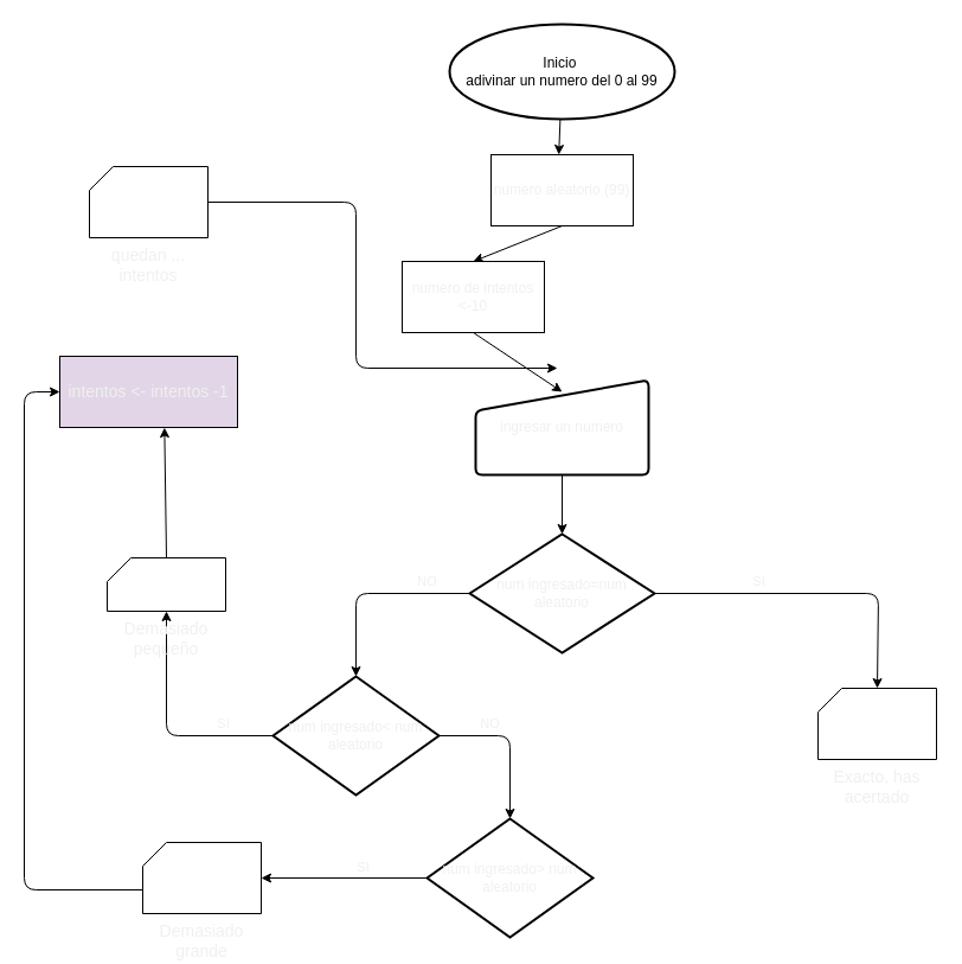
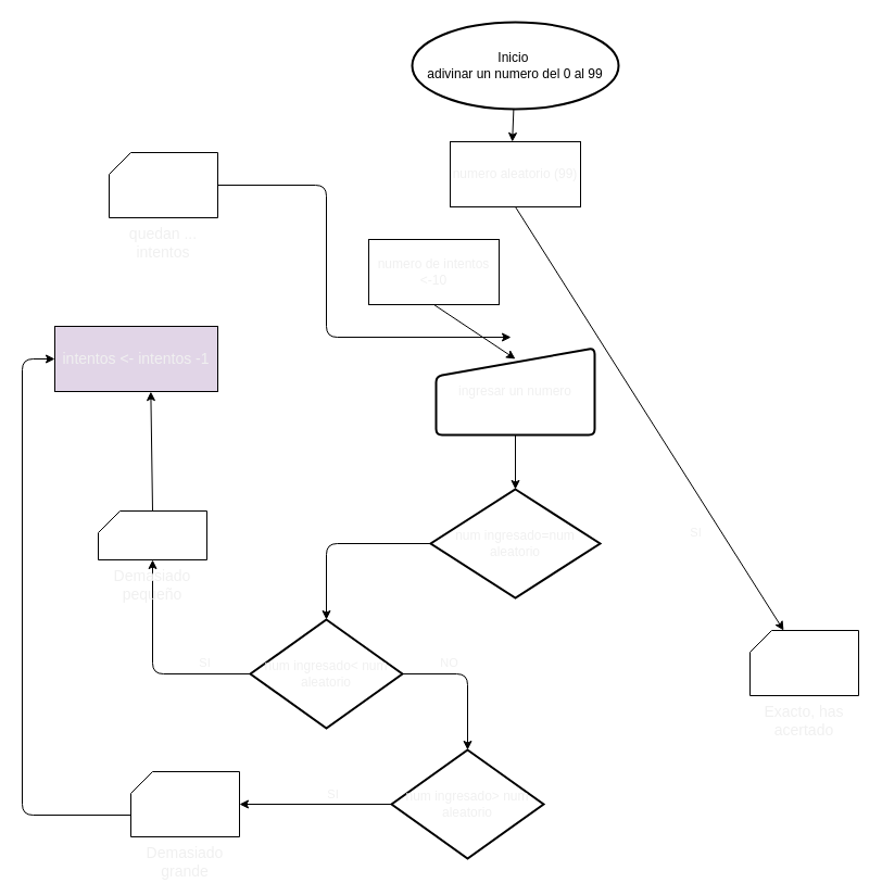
  <mxCell id="0" />
  <mxCell id="1" parent="0" />
  <mxCell id="2" value="" style="edgeStyle=none;html=1;" parent="1" source="3" edge="1"><mxGeometry relative="1" as="geometry"><mxPoint x="471.2" y="130" as="targetPoint" /></mxGeometry></mxCell>
  <mxCell id="3" value="Inicio&amp;nbsp;&lt;br&gt;adivinar un numero del 0 al 99" style="strokeWidth=2;html=1;shape=mxgraph.flowchart.start_2;whiteSpace=wrap;" parent="1" vertex="1"><mxGeometry x="379" y="20" width="190" height="80" as="geometry" /></mxCell>
- <mxCell id="4" style="edgeStyle=none;html=1;exitX=0.5;exitY=1;exitDx=0;exitDy=0;entryX=0.5;entryY=0;entryDx=0;entryDy=0;fontColor=#F0F0F0;" parent="1" source="5" target="7" edge="1"><mxGeometry relative="1" as="geometry" /></mxCell>
+ <mxCell id="4" style="edgeStyle=none;html=1;exitX=0.5;exitY=1;exitDx=0;exitDy=0;fontColor=#F0F0F0;" parent="1" source="5" target="19" edge="1"><mxGeometry relative="1" as="geometry" /></mxCell>
  <mxCell id="5" value="numero aleatorio (99)" style="rounded=0;whiteSpace=wrap;html=1;fontColor=#F0F0F0;" parent="1" vertex="1"><mxGeometry x="414" y="130" width="120" height="60" as="geometry" /></mxCell>
  <mxCell id="6" style="edgeStyle=none;html=1;exitX=0.5;exitY=1;exitDx=0;exitDy=0;entryX=0.5;entryY=0;entryDx=0;entryDy=0;entryPerimeter=0;fontColor=#F0F0F0;" parent="1" source="7" edge="1"><mxGeometry relative="1" as="geometry"><mxPoint x="474" y="330" as="targetPoint" /></mxGeometry></mxCell>
  <mxCell id="7" value="numero de intentos &amp;lt;-10" style="rounded=0;whiteSpace=wrap;html=1;fontColor=#F0F0F0;" parent="1" vertex="1"><mxGeometry x="339" y="220" width="120" height="60" as="geometry" /></mxCell>
  <mxCell id="8" style="edgeStyle=none;html=1;exitX=0.5;exitY=1;exitDx=0;exitDy=0;entryX=0.5;entryY=0;entryDx=0;entryDy=0;entryPerimeter=0;fontColor=#F0F0F0;" parent="1" source="9" target="12" edge="1"><mxGeometry relative="1" as="geometry" /></mxCell>
  <mxCell id="9" value="ingresar un numero" style="html=1;strokeWidth=2;shape=manualInput;whiteSpace=wrap;rounded=1;size=26;arcSize=11;fontColor=#F0F0F0;" parent="1" vertex="1"><mxGeometry x="401" y="320" width="146" height="80" as="geometry" /></mxCell>
- <mxCell id="10" value="NO" style="edgeStyle=none;html=1;exitX=1;exitY=0.5;exitDx=0;exitDy=0;exitPerimeter=0;fontColor=#F0F0F0;entryX=0.5;entryY=0;entryDx=0;entryDy=0;entryPerimeter=0;" parent="1" source="12" target="19" edge="1"><mxGeometry x="-1" y="192" relative="1" as="geometry"><mxPoint x="740" y="580" as="targetPoint" /><Array as="points"><mxPoint x="741" y="500" /></Array><mxPoint x="-192" y="182" as="offset" /></mxGeometry></mxCell>
  <mxCell id="11" value="SI" style="edgeStyle=none;html=1;exitX=0;exitY=0.5;exitDx=0;exitDy=0;exitPerimeter=0;fontColor=#F0F0F0;entryX=0.5;entryY=0;entryDx=0;entryDy=0;entryPerimeter=0;" parent="1" source="12" target="15" edge="1"><mxGeometry x="-1" y="-244" relative="1" as="geometry"><mxPoint x="295.5" y="570" as="targetPoint" /><Array as="points"><mxPoint x="300" y="500" /></Array><mxPoint x="244" y="234" as="offset" /></mxGeometry></mxCell>
  <mxCell id="12" value="num ingresado=num aleatorio" style="strokeWidth=2;html=1;shape=mxgraph.flowchart.decision;whiteSpace=wrap;fontColor=#F0F0F0;" parent="1" vertex="1"><mxGeometry x="396" y="450" width="156" height="100" as="geometry" /></mxCell>
  <mxCell id="13" value="SI" style="edgeStyle=none;html=1;exitX=0;exitY=0.5;exitDx=0;exitDy=0;exitPerimeter=0;fontColor=#F0F0F0;entryX=0.5;entryY=1;entryDx=0;entryDy=0;entryPerimeter=0;" parent="1" source="15" target="23" edge="1"><mxGeometry x="-0.571" y="-10" relative="1" as="geometry"><mxPoint x="140" y="570" as="targetPoint" /><Array as="points"><mxPoint x="140" y="620" /></Array><mxPoint as="offset" /></mxGeometry></mxCell>
  <mxCell id="14" value="NO" style="edgeStyle=none;html=1;exitX=1;exitY=0.5;exitDx=0;exitDy=0;exitPerimeter=0;fontColor=#F0F0F0;entryX=0.5;entryY=0;entryDx=0;entryDy=0;entryPerimeter=0;" parent="1" source="15" target="18" edge="1"><mxGeometry x="-0.333" y="10" relative="1" as="geometry"><mxPoint x="430" y="620.429" as="targetPoint" /><Array as="points"><mxPoint x="430" y="620" /></Array><mxPoint as="offset" /></mxGeometry></mxCell>
  <mxCell id="15" value="num ingresado&amp;lt; num aleatorio" style="strokeWidth=2;html=1;shape=mxgraph.flowchart.decision;whiteSpace=wrap;fontColor=#F0F0F0;" parent="1" vertex="1"><mxGeometry x="230" y="570" width="140" height="100" as="geometry" /></mxCell>
  <mxCell id="16" style="edgeStyle=none;html=1;exitX=0;exitY=0.5;exitDx=0;exitDy=0;exitPerimeter=0;entryX=1;entryY=0.5;entryDx=0;entryDy=0;fontColor=#F0F0F0;entryPerimeter=0;" parent="1" source="18" target="21" edge="1"><mxGeometry relative="1" as="geometry"><mxPoint x="240" y="730" as="targetPoint" /></mxGeometry></mxCell>
  <mxCell id="17" value="SI" style="edgeLabel;html=1;align=center;verticalAlign=middle;resizable=0;points=[];fontColor=#F0F0F0;" parent="16" vertex="1" connectable="0"><mxGeometry x="-0.219" y="-5" relative="1" as="geometry"><mxPoint y="-5" as="offset" /></mxGeometry></mxCell>
  <mxCell id="18" value="num ingresado&amp;gt; num aleatorio" style="strokeWidth=2;html=1;shape=mxgraph.flowchart.decision;whiteSpace=wrap;fontColor=#F0F0F0;" parent="1" vertex="1"><mxGeometry x="360" y="690" width="140" height="100" as="geometry" /></mxCell>
  <mxCell id="19" value="&lt;font style=&quot;font-size: 14px&quot;&gt;Exacto, has acertado&lt;/font&gt;" style="verticalLabelPosition=bottom;verticalAlign=top;html=1;shape=card;whiteSpace=wrap;size=20;arcSize=12;fontColor=#F0F0F0;" parent="1" vertex="1"><mxGeometry x="690" y="580" width="100" height="60" as="geometry" /></mxCell>
  <mxCell id="20" style="edgeStyle=none;html=1;exitX=0;exitY=0;exitDx=0;exitDy=40;exitPerimeter=0;fontSize=14;fontColor=#F0F0F0;entryX=0;entryY=0.5;entryDx=0;entryDy=0;" parent="1" source="21" target="24" edge="1"><mxGeometry relative="1" as="geometry"><mxPoint x="20" y="330" as="targetPoint" /><Array as="points"><mxPoint x="20" y="750" /><mxPoint x="20" y="330" /></Array></mxGeometry></mxCell>
  <mxCell id="21" value="Demasiado grande" style="verticalLabelPosition=bottom;verticalAlign=top;html=1;shape=card;whiteSpace=wrap;size=20;arcSize=12;fontSize=14;fontColor=#F0F0F0;" parent="1" vertex="1"><mxGeometry x="120" y="710" width="100" height="60" as="geometry" /></mxCell>
  <mxCell id="22" style="edgeStyle=none;html=1;exitX=0.5;exitY=0;exitDx=0;exitDy=0;exitPerimeter=0;entryX=0.589;entryY=1.002;entryDx=0;entryDy=0;entryPerimeter=0;fontSize=14;fontColor=#F0F0F0;" parent="1" source="23" target="24" edge="1"><mxGeometry relative="1" as="geometry" /></mxCell>
  <mxCell id="23" value="Demasiado pequeño" style="verticalLabelPosition=bottom;verticalAlign=top;html=1;shape=card;whiteSpace=wrap;size=20;arcSize=12;fontSize=14;fontColor=#F0F0F0;" parent="1" vertex="1"><mxGeometry x="90" y="470" width="100" height="45" as="geometry" /></mxCell>
  <mxCell id="24" value="intentos &amp;lt;- intentos -1" style="rounded=0;whiteSpace=wrap;html=1;fontSize=14;fontColor=#F0F0F0;fillColor=#e1d5e7;" parent="1" vertex="1"><mxGeometry x="50" y="300" width="150" height="60" as="geometry" /></mxCell>
  <mxCell id="25" style="edgeStyle=none;html=1;exitX=1;exitY=0.5;exitDx=0;exitDy=0;exitPerimeter=0;fontSize=14;fontColor=#F0F0F0;" parent="1" source="26" edge="1"><mxGeometry relative="1" as="geometry"><mxPoint x="470" y="310" as="targetPoint" /><Array as="points"><mxPoint x="300" y="170" /><mxPoint x="300" y="310" /></Array></mxGeometry></mxCell>
- <mxCell id="26" value="quedan ... intentos" style="verticalLabelPosition=bottom;verticalAlign=top;html=1;shape=card;whiteSpace=wrap;size=20;arcSize=12;fontSize=14;fontColor=#F0F0F0;" parent="1" vertex="1"><mxGeometry x="75" y="140" width="100" height="60" as="geometry" /></mxCell>
+ <mxCell id="26" value="quedan ... intentos" style="verticalLabelPosition=bottom;verticalAlign=top;html=1;shape=card;whiteSpace=wrap;size=20;arcSize=12;fontSize=14;fontColor=#F0F0F0;" parent="1" vertex="1"><mxGeometry x="100" y="140" width="100" height="60" as="geometry" /></mxCell>
